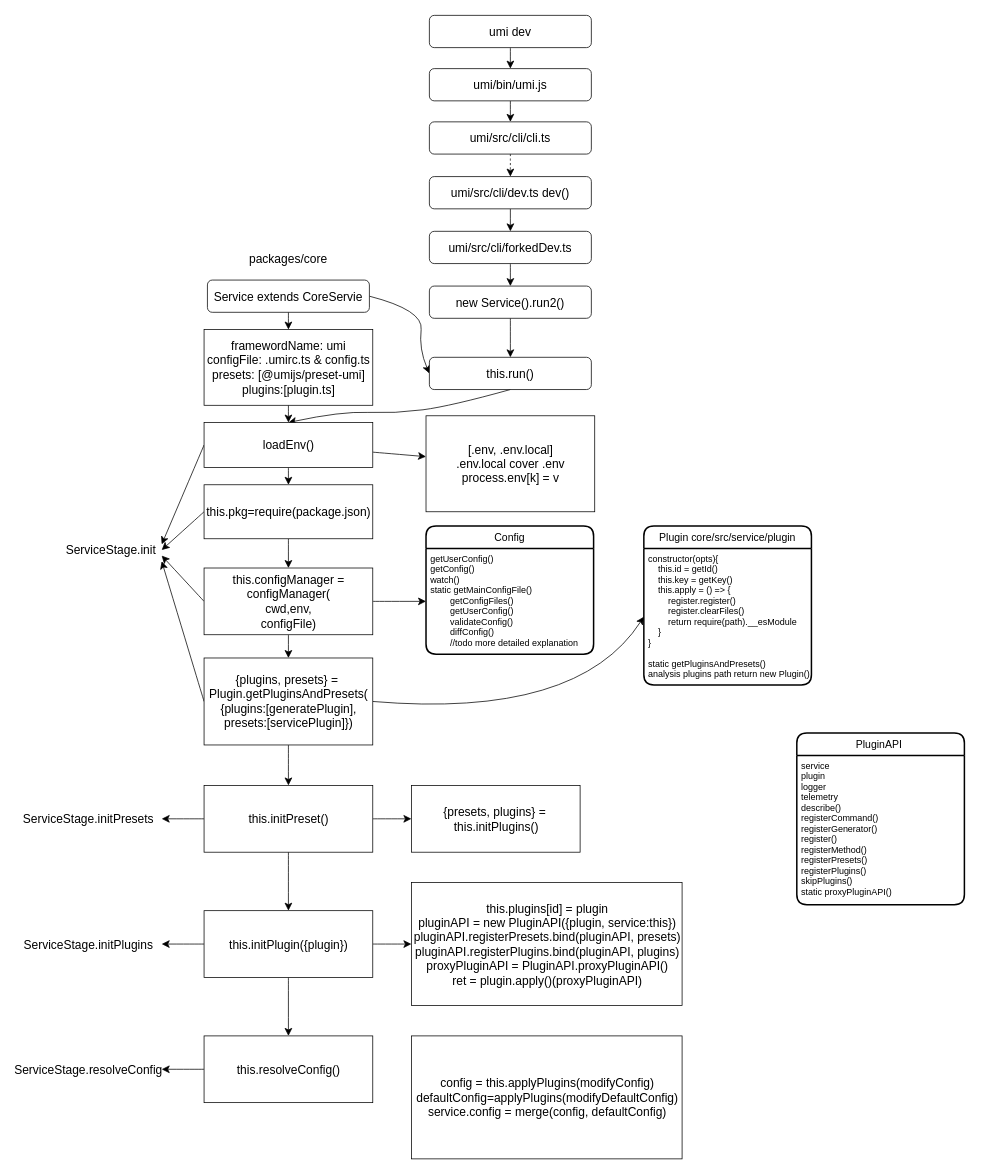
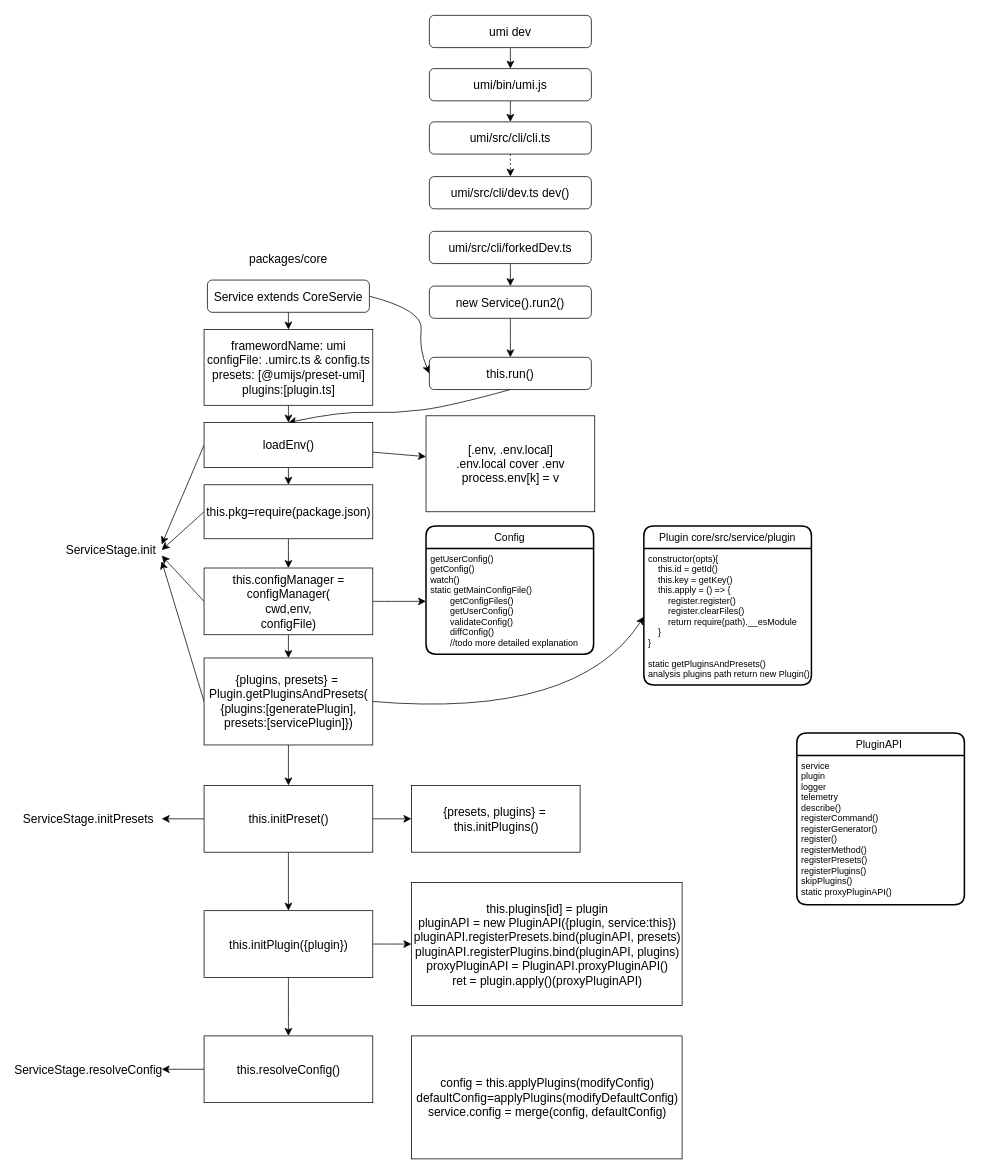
  <mxCell id="0" />
  <mxCell id="1" parent="0" />
  <mxCell id="2" style="edgeStyle=none;curved=1;rounded=0;orthogonalLoop=1;jettySize=auto;html=1;exitX=0.5;exitY=1;exitDx=0;exitDy=0;entryX=0.5;entryY=0;entryDx=0;entryDy=0;fontSize=12;startSize=8;endSize=8;" edge="1" parent="1" source="3" target="5"><mxGeometry relative="1" as="geometry" /></mxCell>
  <mxCell id="3" value="umi dev" style="rounded=1;whiteSpace=wrap;html=1;fontSize=16;" vertex="1" parent="1"><mxGeometry x="572" y="20" width="216" height="43" as="geometry" /></mxCell>
  <mxCell id="4" style="edgeStyle=none;curved=1;rounded=0;orthogonalLoop=1;jettySize=auto;html=1;exitX=0.5;exitY=1;exitDx=0;exitDy=0;fontSize=12;startSize=8;endSize=8;" edge="1" parent="1" source="5" target="7"><mxGeometry relative="1" as="geometry" /></mxCell>
  <mxCell id="5" value="umi/bin/umi.js" style="rounded=1;whiteSpace=wrap;html=1;fontSize=16;" vertex="1" parent="1"><mxGeometry x="572" y="91" width="216" height="43" as="geometry" /></mxCell>
  <mxCell id="6" style="edgeStyle=none;curved=1;rounded=0;orthogonalLoop=1;jettySize=auto;html=1;exitX=0.5;exitY=1;exitDx=0;exitDy=0;entryX=0.5;entryY=0;entryDx=0;entryDy=0;fontSize=12;startSize=8;endSize=8;dashed=1;" edge="1" parent="1" source="7" target="9"><mxGeometry relative="1" as="geometry" /></mxCell>
  <mxCell id="7" value="umi/src/cli/cli.ts" style="rounded=1;whiteSpace=wrap;html=1;fontSize=16;" vertex="1" parent="1"><mxGeometry x="572" y="162" width="216" height="43" as="geometry" /></mxCell>
- <mxCell id="8" style="edgeStyle=none;curved=1;rounded=0;orthogonalLoop=1;jettySize=auto;html=1;exitX=0.5;exitY=1;exitDx=0;exitDy=0;entryX=0.5;entryY=0;entryDx=0;entryDy=0;fontSize=12;startSize=8;endSize=8;" edge="1" parent="1" source="9" target="11"><mxGeometry relative="1" as="geometry" /></mxCell>
  <mxCell id="9" value="umi/src/cli/dev.ts&lt;span style=&quot;white-space: pre;&quot;&gt; &lt;/span&gt;dev()" style="rounded=1;whiteSpace=wrap;html=1;fontSize=16;" vertex="1" parent="1"><mxGeometry x="572" y="235" width="216" height="43" as="geometry" /></mxCell>
  <mxCell id="10" style="edgeStyle=none;curved=1;rounded=0;orthogonalLoop=1;jettySize=auto;html=1;exitX=0.5;exitY=1;exitDx=0;exitDy=0;entryX=0.5;entryY=0;entryDx=0;entryDy=0;fontSize=12;startSize=8;endSize=8;" edge="1" parent="1" source="11" target="13"><mxGeometry relative="1" as="geometry" /></mxCell>
  <mxCell id="11" value="umi/src/cli/forkedDev.ts" style="rounded=1;whiteSpace=wrap;html=1;fontSize=16;" vertex="1" parent="1"><mxGeometry x="572" y="308" width="216" height="43" as="geometry" /></mxCell>
  <mxCell id="12" style="edgeStyle=none;curved=1;rounded=0;orthogonalLoop=1;jettySize=auto;html=1;exitX=0.5;exitY=1;exitDx=0;exitDy=0;entryX=0.5;entryY=0;entryDx=0;entryDy=0;fontSize=12;startSize=8;endSize=8;" edge="1" parent="1" source="13" target="20"><mxGeometry relative="1" as="geometry" /></mxCell>
  <mxCell id="13" value="new Service().run2()" style="rounded=1;whiteSpace=wrap;html=1;fontSize=16;" vertex="1" parent="1"><mxGeometry x="572" y="381" width="216" height="43" as="geometry" /></mxCell>
  <mxCell id="14" style="edgeStyle=none;curved=1;rounded=0;orthogonalLoop=1;jettySize=auto;html=1;exitX=1;exitY=0.5;exitDx=0;exitDy=0;entryX=0;entryY=0.5;entryDx=0;entryDy=0;fontSize=12;startSize=8;endSize=8;" edge="1" parent="1" source="16" target="20"><mxGeometry relative="1" as="geometry"><mxPoint x="543" y="402.5" as="sourcePoint" /><Array as="points"><mxPoint x="564" y="413" /><mxPoint x="558" y="465" /></Array></mxGeometry></mxCell>
  <mxCell id="15" style="edgeStyle=none;curved=1;rounded=0;orthogonalLoop=1;jettySize=auto;html=1;exitX=0.5;exitY=1;exitDx=0;exitDy=0;entryX=0.5;entryY=0;entryDx=0;entryDy=0;fontSize=12;startSize=8;endSize=8;" edge="1" parent="1" source="16" target="18"><mxGeometry relative="1" as="geometry" /></mxCell>
  <mxCell id="16" value="Service extends CoreServie" style="rounded=1;whiteSpace=wrap;html=1;fontSize=16;" vertex="1" parent="1"><mxGeometry x="276" y="373" width="216" height="43" as="geometry" /></mxCell>
  <mxCell id="17" style="edgeStyle=none;curved=1;rounded=0;orthogonalLoop=1;jettySize=auto;html=1;exitX=0.5;exitY=1;exitDx=0;exitDy=0;entryX=0.5;entryY=0;entryDx=0;entryDy=0;fontSize=12;startSize=8;endSize=8;" edge="1" parent="1" source="18" target="27"><mxGeometry relative="1" as="geometry" /></mxCell>
  <mxCell id="18" value="framewordName: umi&lt;br&gt;configFile: .umirc.ts &amp;amp; config.ts&lt;br&gt;presets: [@umijs/preset-umi]&lt;br&gt;plugins:[plugin.ts]" style="html=1;fontSize=16;" vertex="1" parent="1"><mxGeometry x="271.5" y="439" width="225" height="101" as="geometry" /></mxCell>
  <mxCell id="19" style="edgeStyle=none;curved=1;rounded=0;orthogonalLoop=1;jettySize=auto;html=1;exitX=0.5;exitY=1;exitDx=0;exitDy=0;entryX=0.5;entryY=0;entryDx=0;entryDy=0;fontSize=12;startSize=8;endSize=8;" edge="1" parent="1" source="20" target="27"><mxGeometry relative="1" as="geometry"><Array as="points"><mxPoint x="601" y="541" /><mxPoint x="526" y="551" /><mxPoint x="454" y="548" /></Array></mxGeometry></mxCell>
  <mxCell id="20" value="this.run()" style="rounded=1;whiteSpace=wrap;html=1;fontSize=16;" vertex="1" parent="1"><mxGeometry x="572" y="476" width="216" height="43" as="geometry" /></mxCell>
  <mxCell id="21" value="packages/core" style="text;strokeColor=none;fillColor=none;html=1;align=center;verticalAlign=middle;whiteSpace=wrap;rounded=0;fontSize=16;" vertex="1" parent="1"><mxGeometry x="307" y="330" width="154" height="30" as="geometry" /></mxCell>
  <mxCell id="22" value="Config" style="swimlane;childLayout=stackLayout;horizontal=1;startSize=30;horizontalStack=0;rounded=1;fontSize=14;fontStyle=0;strokeWidth=2;resizeParent=0;resizeLast=1;shadow=0;dashed=0;align=center;" vertex="1" parent="1"><mxGeometry x="567.5" y="701" width="223.5" height="171" as="geometry"><mxRectangle x="64" y="650" width="70" height="30" as="alternateBounds" /></mxGeometry></mxCell>
  <mxCell id="23" value="getUserConfig()&#10;getConfig()&#10;watch()&#10;static getMainConfigFile()&#10;        getConfigFiles()&#10;        getUserConfig()&#10;        validateConfig()&#10;        diffConfig()&#10;        //todo more detailed explanation&#10;&#10;" style="align=left;strokeColor=none;fillColor=none;spacingLeft=4;fontSize=12;verticalAlign=top;resizable=0;rotatable=0;part=1;" vertex="1" parent="22"><mxGeometry y="30" width="223.5" height="141" as="geometry" /></mxCell>
  <mxCell id="24" value="" style="edgeStyle=none;curved=1;rounded=0;orthogonalLoop=1;jettySize=auto;html=1;fontSize=12;startSize=8;endSize=8;" edge="1" parent="1" source="27" target="28"><mxGeometry relative="1" as="geometry" /></mxCell>
  <mxCell id="25" style="edgeStyle=none;curved=1;rounded=0;orthogonalLoop=1;jettySize=auto;html=1;exitX=0.5;exitY=1;exitDx=0;exitDy=0;entryX=0.5;entryY=0;entryDx=0;entryDy=0;fontSize=12;startSize=8;endSize=8;" edge="1" parent="1" source="27" target="31"><mxGeometry relative="1" as="geometry" /></mxCell>
  <mxCell id="26" style="edgeStyle=none;curved=1;rounded=0;orthogonalLoop=1;jettySize=auto;html=1;exitX=0;exitY=0.5;exitDx=0;exitDy=0;entryX=1;entryY=0.25;entryDx=0;entryDy=0;fontSize=12;startSize=8;endSize=8;" edge="1" parent="1" source="27" target="42"><mxGeometry relative="1" as="geometry" /></mxCell>
  <mxCell id="27" value="loadEnv()&lt;br&gt;" style="html=1;fontSize=16;" vertex="1" parent="1"><mxGeometry x="271.5" y="563" width="225" height="60" as="geometry" /></mxCell>
  <mxCell id="28" value="[.env, .env.local]&lt;br&gt;.env.local cover .env&lt;br&gt;process.env[k] = v" style="html=1;fontSize=16;" vertex="1" parent="1"><mxGeometry x="567.5" y="554" width="225" height="128" as="geometry" /></mxCell>
  <mxCell id="29" style="edgeStyle=none;curved=1;rounded=0;orthogonalLoop=1;jettySize=auto;html=1;exitX=0.5;exitY=1;exitDx=0;exitDy=0;entryX=0.5;entryY=0;entryDx=0;entryDy=0;fontSize=12;startSize=8;endSize=8;" edge="1" parent="1" source="31" target="35"><mxGeometry relative="1" as="geometry" /></mxCell>
  <mxCell id="30" style="edgeStyle=none;curved=1;rounded=0;orthogonalLoop=1;jettySize=auto;html=1;exitX=0;exitY=0.5;exitDx=0;exitDy=0;entryX=1;entryY=0.5;entryDx=0;entryDy=0;fontSize=12;startSize=8;endSize=8;" edge="1" parent="1" source="31" target="42"><mxGeometry relative="1" as="geometry" /></mxCell>
  <mxCell id="31" value="this.pkg=require(package.json)" style="html=1;fontSize=16;" vertex="1" parent="1"><mxGeometry x="271.5" y="646" width="225" height="72" as="geometry" /></mxCell>
  <mxCell id="32" style="edgeStyle=none;curved=1;rounded=0;orthogonalLoop=1;jettySize=auto;html=1;exitX=0.5;exitY=1;exitDx=0;exitDy=0;entryX=0.5;entryY=0;entryDx=0;entryDy=0;fontSize=12;startSize=8;endSize=8;" edge="1" parent="1" source="35" target="39"><mxGeometry relative="1" as="geometry" /></mxCell>
  <mxCell id="33" style="edgeStyle=none;curved=1;rounded=0;orthogonalLoop=1;jettySize=auto;html=1;exitX=1;exitY=0.5;exitDx=0;exitDy=0;entryX=0;entryY=0.5;entryDx=0;entryDy=0;fontSize=12;startSize=8;endSize=8;" edge="1" parent="1" source="35" target="23"><mxGeometry relative="1" as="geometry" /></mxCell>
  <mxCell id="34" style="edgeStyle=none;curved=1;rounded=0;orthogonalLoop=1;jettySize=auto;html=1;exitX=0;exitY=0.5;exitDx=0;exitDy=0;entryX=1;entryY=0.75;entryDx=0;entryDy=0;fontSize=12;startSize=8;endSize=8;" edge="1" parent="1" source="35" target="42"><mxGeometry relative="1" as="geometry" /></mxCell>
  <mxCell id="35" value="this.configManager =&lt;br&gt;configManager(&lt;br&gt;cwd,env,&lt;br&gt;configFile)" style="html=1;fontSize=16;" vertex="1" parent="1"><mxGeometry x="271.5" y="757" width="225" height="89" as="geometry" /></mxCell>
  <mxCell id="36" style="edgeStyle=none;curved=1;rounded=0;orthogonalLoop=1;jettySize=auto;html=1;exitX=1;exitY=0.5;exitDx=0;exitDy=0;entryX=0;entryY=0.5;entryDx=0;entryDy=0;fontSize=12;startSize=8;endSize=8;" edge="1" parent="1" source="39" target="41"><mxGeometry relative="1" as="geometry"><Array as="points"><mxPoint x="770" y="958" /></Array></mxGeometry></mxCell>
  <mxCell id="37" style="edgeStyle=none;curved=1;rounded=0;orthogonalLoop=1;jettySize=auto;html=1;exitX=0;exitY=0.5;exitDx=0;exitDy=0;entryX=1;entryY=1;entryDx=0;entryDy=0;fontSize=12;startSize=8;endSize=8;" edge="1" parent="1" source="39" target="42"><mxGeometry relative="1" as="geometry" /></mxCell>
  <mxCell id="38" style="edgeStyle=none;curved=1;rounded=0;orthogonalLoop=1;jettySize=auto;html=1;exitX=0.5;exitY=1;exitDx=0;exitDy=0;fontSize=12;startSize=8;endSize=8;" edge="1" parent="1" source="39" target="46"><mxGeometry relative="1" as="geometry" /></mxCell>
  <mxCell id="39" value="{plugins, presets} =&amp;nbsp;&lt;br&gt;Plugin.getPluginsAndPresets(&lt;br&gt;{plugins:[generatePlugin],&lt;br&gt;presets:[servicePlugin]})" style="html=1;fontSize=16;" vertex="1" parent="1"><mxGeometry x="271.5" y="877" width="225" height="116" as="geometry" /></mxCell>
  <mxCell id="40" value="Plugin core/src/service/plugin" style="swimlane;childLayout=stackLayout;horizontal=1;startSize=30;horizontalStack=0;rounded=1;fontSize=14;fontStyle=0;strokeWidth=2;resizeParent=0;resizeLast=1;shadow=0;dashed=0;align=center;" vertex="1" parent="1"><mxGeometry x="858" y="701" width="223.5" height="212" as="geometry"><mxRectangle x="64" y="650" width="70" height="30" as="alternateBounds" /></mxGeometry></mxCell>
  <mxCell id="41" value="constructor(opts){&#10;    this.id = getId()&#10;    this.key = getKey()&#10;    this.apply = () =&gt; {&#10;        register.register()&#10;        register.clearFiles()&#10;        return require(path).__esModule&#10;    }&#10;}&#10;&#10;static getPluginsAndPresets()&#10;analysis plugins path return new Plugin()" style="align=left;strokeColor=none;fillColor=none;spacingLeft=4;fontSize=12;verticalAlign=top;resizable=0;rotatable=0;part=1;" vertex="1" parent="40"><mxGeometry y="30" width="223.5" height="182" as="geometry" /></mxCell>
  <mxCell id="42" value="ServiceStage.init" style="text;strokeColor=none;fillColor=none;html=1;align=center;verticalAlign=middle;whiteSpace=wrap;rounded=0;fontSize=16;" vertex="1" parent="1"><mxGeometry x="80" y="718" width="135" height="30" as="geometry" /></mxCell>
  <mxCell id="43" style="edgeStyle=none;curved=1;rounded=0;orthogonalLoop=1;jettySize=auto;html=1;exitX=1;exitY=0.5;exitDx=0;exitDy=0;entryX=0;entryY=0.5;entryDx=0;entryDy=0;fontSize=12;startSize=8;endSize=8;" edge="1" parent="1" source="46" target="47"><mxGeometry relative="1" as="geometry" /></mxCell>
  <mxCell id="44" style="edgeStyle=none;curved=1;rounded=0;orthogonalLoop=1;jettySize=auto;html=1;exitX=0;exitY=0.5;exitDx=0;exitDy=0;entryX=1;entryY=0.5;entryDx=0;entryDy=0;fontSize=12;startSize=8;endSize=8;" edge="1" parent="1" source="46" target="53"><mxGeometry relative="1" as="geometry" /></mxCell>
  <mxCell id="45" style="edgeStyle=none;curved=1;rounded=0;orthogonalLoop=1;jettySize=auto;html=1;exitX=0.5;exitY=1;exitDx=0;exitDy=0;entryX=0.5;entryY=0;entryDx=0;entryDy=0;fontSize=12;startSize=8;endSize=8;" edge="1" parent="1" source="46" target="51"><mxGeometry relative="1" as="geometry" /></mxCell>
  <mxCell id="46" value="this.initPreset()" style="html=1;fontSize=16;" vertex="1" parent="1"><mxGeometry x="271.5" y="1047" width="225" height="89" as="geometry" /></mxCell>
  <mxCell id="47" value="{presets, plugins} =&amp;nbsp;&lt;br&gt;this.initPlugins()&lt;br&gt;" style="html=1;fontSize=16;" vertex="1" parent="1"><mxGeometry x="548" y="1047" width="225" height="89" as="geometry" /></mxCell>
- <mxCell id="48" style="edgeStyle=none;curved=1;rounded=0;orthogonalLoop=1;jettySize=auto;html=1;exitX=0;exitY=0.5;exitDx=0;exitDy=0;entryX=1;entryY=0.5;entryDx=0;entryDy=0;fontSize=12;startSize=8;endSize=8;" edge="1" parent="1" source="51" target="54"><mxGeometry relative="1" as="geometry" /></mxCell>
  <mxCell id="49" style="edgeStyle=none;curved=1;rounded=0;orthogonalLoop=1;jettySize=auto;html=1;exitX=1;exitY=0.5;exitDx=0;exitDy=0;entryX=0;entryY=0.5;entryDx=0;entryDy=0;fontSize=12;startSize=8;endSize=8;" edge="1" parent="1" source="51" target="52"><mxGeometry relative="1" as="geometry" /></mxCell>
  <mxCell id="50" style="edgeStyle=none;curved=1;rounded=0;orthogonalLoop=1;jettySize=auto;html=1;exitX=0.5;exitY=1;exitDx=0;exitDy=0;entryX=0.5;entryY=0;entryDx=0;entryDy=0;fontSize=12;startSize=8;endSize=8;" edge="1" parent="1" source="51" target="58"><mxGeometry relative="1" as="geometry" /></mxCell>
  <mxCell id="51" value="this.initPlugin({plugin})" style="html=1;fontSize=16;" vertex="1" parent="1"><mxGeometry x="271.5" y="1214" width="225" height="89" as="geometry" /></mxCell>
  <mxCell id="52" value="this.plugins[id] = plugin&lt;br&gt;pluginAPI = new PluginAPI({plugin, service:this})&lt;br&gt;pluginAPI.registerPresets.bind(pluginAPI, presets)&lt;br&gt;pluginAPI.registerPlugins.bind(pluginAPI, plugins)&lt;br&gt;proxyPluginAPI = PluginAPI.proxyPluginAPI()&lt;br&gt;ret = plugin.apply()(proxyPluginAPI)" style="html=1;fontSize=16;" vertex="1" parent="1"><mxGeometry x="548" y="1176.5" width="361" height="164" as="geometry" /></mxCell>
  <mxCell id="53" value="ServiceStage.initPresets" style="text;strokeColor=none;fillColor=none;html=1;align=center;verticalAlign=middle;whiteSpace=wrap;rounded=0;fontSize=16;" vertex="1" parent="1"><mxGeometry x="20" y="1076.5" width="195" height="30" as="geometry" /></mxCell>
- <mxCell id="54" value="ServiceStage.initPlugins" style="text;strokeColor=none;fillColor=none;html=1;align=center;verticalAlign=middle;whiteSpace=wrap;rounded=0;fontSize=16;" vertex="1" parent="1"><mxGeometry x="20" y="1243.5" width="195" height="30" as="geometry" /></mxCell>
  <mxCell id="55" value="PluginAPI " style="swimlane;childLayout=stackLayout;horizontal=1;startSize=30;horizontalStack=0;rounded=1;fontSize=14;fontStyle=0;strokeWidth=2;resizeParent=0;resizeLast=1;shadow=0;dashed=0;align=center;" vertex="1" parent="1"><mxGeometry x="1062" y="977" width="223.5" height="229" as="geometry"><mxRectangle x="64" y="650" width="70" height="30" as="alternateBounds" /></mxGeometry></mxCell>
  <mxCell id="56" value="service&#10;plugin&#10;logger&#10;telemetry&#10;describe()&#10;registerCommand()&#10;registerGenerator()&#10;register()&#10;registerMethod()&#10;registerPresets()&#10;registerPlugins()&#10;skipPlugins()&#10;static proxyPluginAPI()" style="align=left;strokeColor=none;fillColor=none;spacingLeft=4;fontSize=12;verticalAlign=top;resizable=0;rotatable=0;part=1;" vertex="1" parent="55"><mxGeometry y="30" width="223.5" height="199" as="geometry" /></mxCell>
  <mxCell id="57" style="edgeStyle=none;curved=1;rounded=0;orthogonalLoop=1;jettySize=auto;html=1;exitX=0;exitY=0.5;exitDx=0;exitDy=0;fontSize=12;startSize=8;endSize=8;" edge="1" parent="1" source="58" target="59"><mxGeometry relative="1" as="geometry" /></mxCell>
  <mxCell id="58" value="this.resolveConfig()" style="html=1;fontSize=16;" vertex="1" parent="1"><mxGeometry x="271.5" y="1381" width="225" height="89" as="geometry" /></mxCell>
  <mxCell id="59" value="ServiceStage.resolveConfig" style="text;strokeColor=none;fillColor=none;html=1;align=center;verticalAlign=middle;whiteSpace=wrap;rounded=0;fontSize=16;" vertex="1" parent="1"><mxGeometry x="20" y="1410.5" width="195" height="30" as="geometry" /></mxCell>
  <mxCell id="60" value="config = this.applyPlugins(modifyConfig)&lt;br&gt;defaultConfig=applyPlugins(modifyDefaultConfig)&lt;br&gt;service.config = merge(config, defaultConfig)" style="html=1;fontSize=16;" vertex="1" parent="1"><mxGeometry x="548" y="1381" width="361" height="164" as="geometry" /></mxCell>
